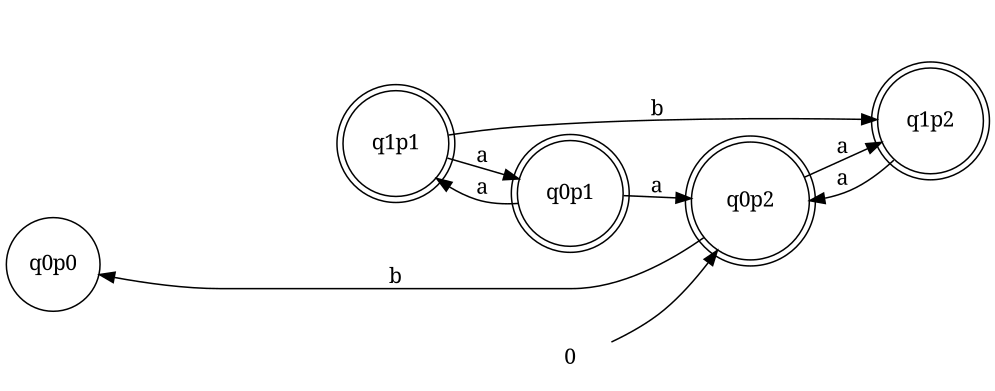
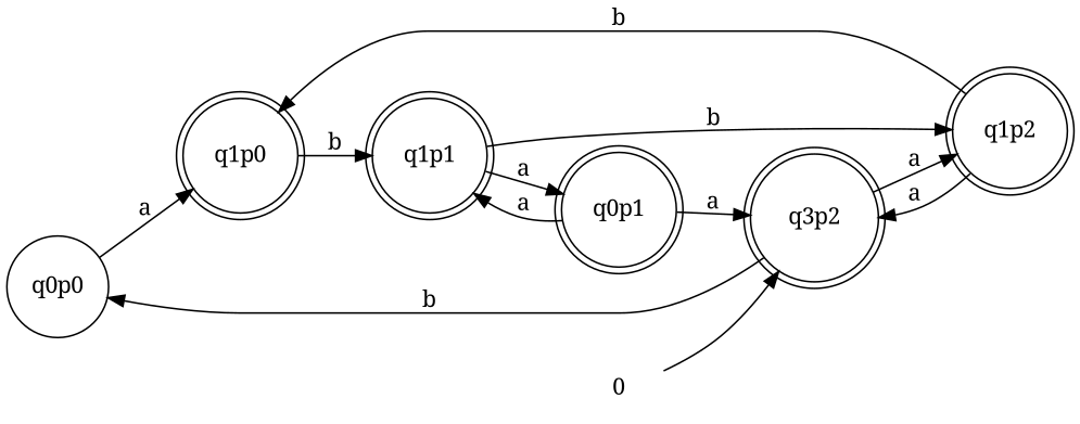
  digraph {
    fontname="Noto Serif"
    rankdir=LR
    node [fontname="Noto Serif" shape=doublecircle]
    edge [fontname="Noto Serif"]
    q0p0 [shape=circle]
+   q1p0
    q0p1
-   q0p2
+   q0p2 [label=q3p2]
    q1p1
    q1p2
    0 [shape=none]
+   q0p0 -> q1p0 [label=a]
+   q1p0 -> q1p1 [label=b]
    q0p1 -> q0p2 [label=a]
    q0p1 -> q1p1 [label=a]
    q0p2 -> q0p0 [label=b]
    q0p2 -> q1p2 [label=a]
    q1p1 -> q0p1 [label=a]
    q1p1 -> q1p2 [label=b]
+   q1p2 -> q1p0 [label=b]
    q1p2 -> q0p2 [label=a]
    0 -> q0p2
  }
